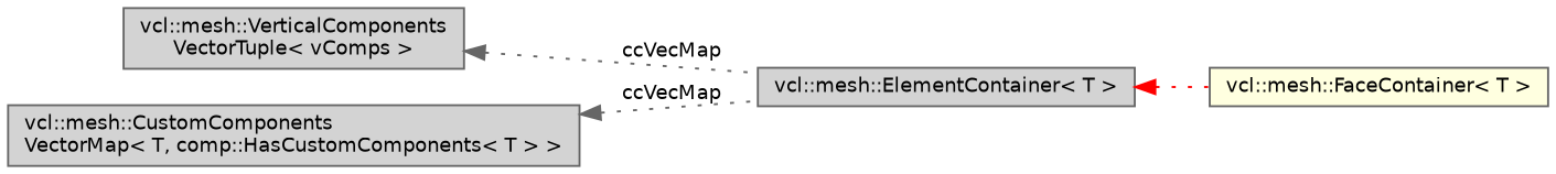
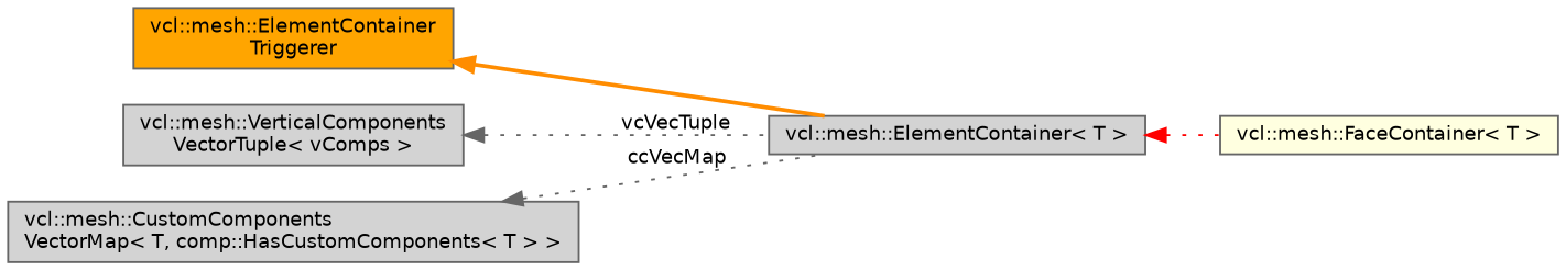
  digraph {
    rankdir=LR
    node [color=gray40 fillcolor=lightgrey fontname=Helvetica fontsize=10 shape=box style=filled]
    edge [color=gray40 dir=back fontname=Helvetica fontsize=10 labelfontname=Helvetica labelfontsize=10 style=dotted]
    n1 [fillcolor=lightyellow fontcolor=black height=0.2 label="vcl::mesh::FaceContainer\< T \>" width=0.4]
    n2 [height=0.2 label="vcl::mesh::ElementContainer\< T \>" width=0.4]
+   n3 [fillcolor=orange height=0.2 label="vcl::mesh::ElementContainer\lTriggerer" width=0.4]
    n4 [height=0.2 label="vcl::mesh::VerticalComponents\lVectorTuple\< vComps \>" width=0.4]
    n5 [height=0.2 label="vcl::mesh::CustomComponents\lVectorMap\< T, comp::HasCustomComponents\< T \> \>" width=0.4]
    n2 -> n1 [color=red]
-   n4 -> n2 [label=" ccVecMap"]
+   n3 -> n2 [color=darkorange style=bold]
+   n4 -> n2 [label=" vcVecTuple"]
    n5 -> n2 [label=" ccVecMap"]
  }
